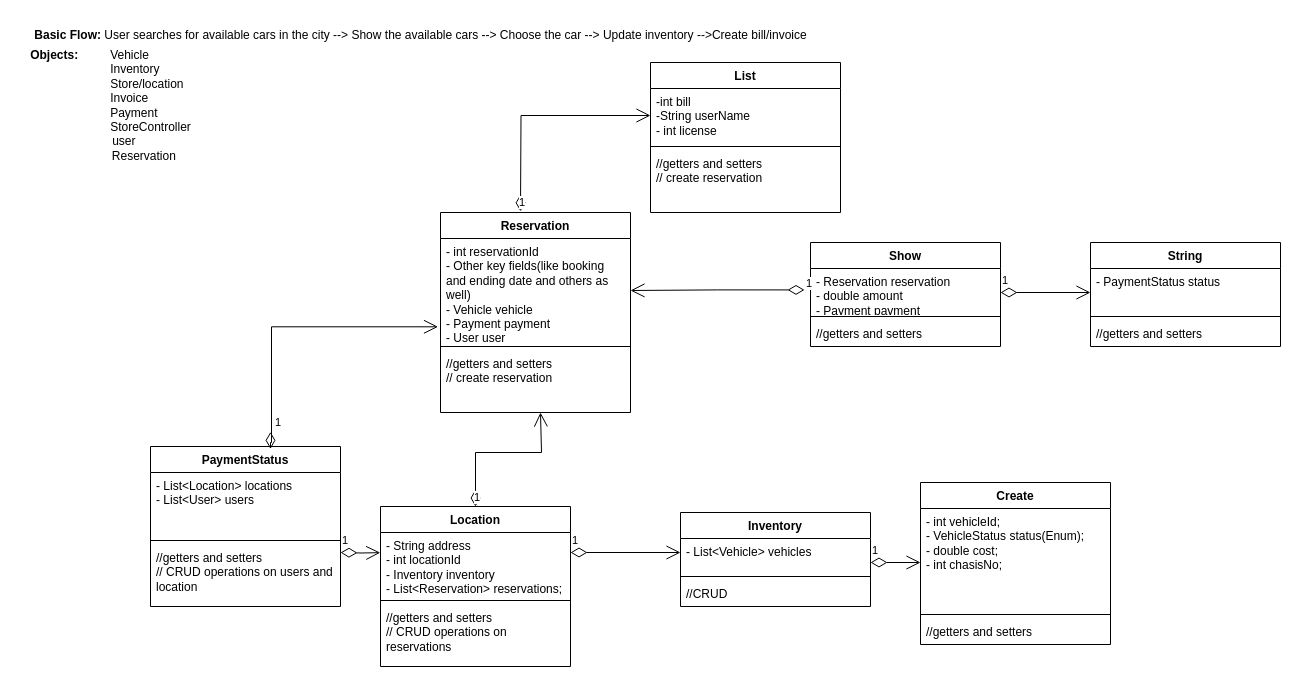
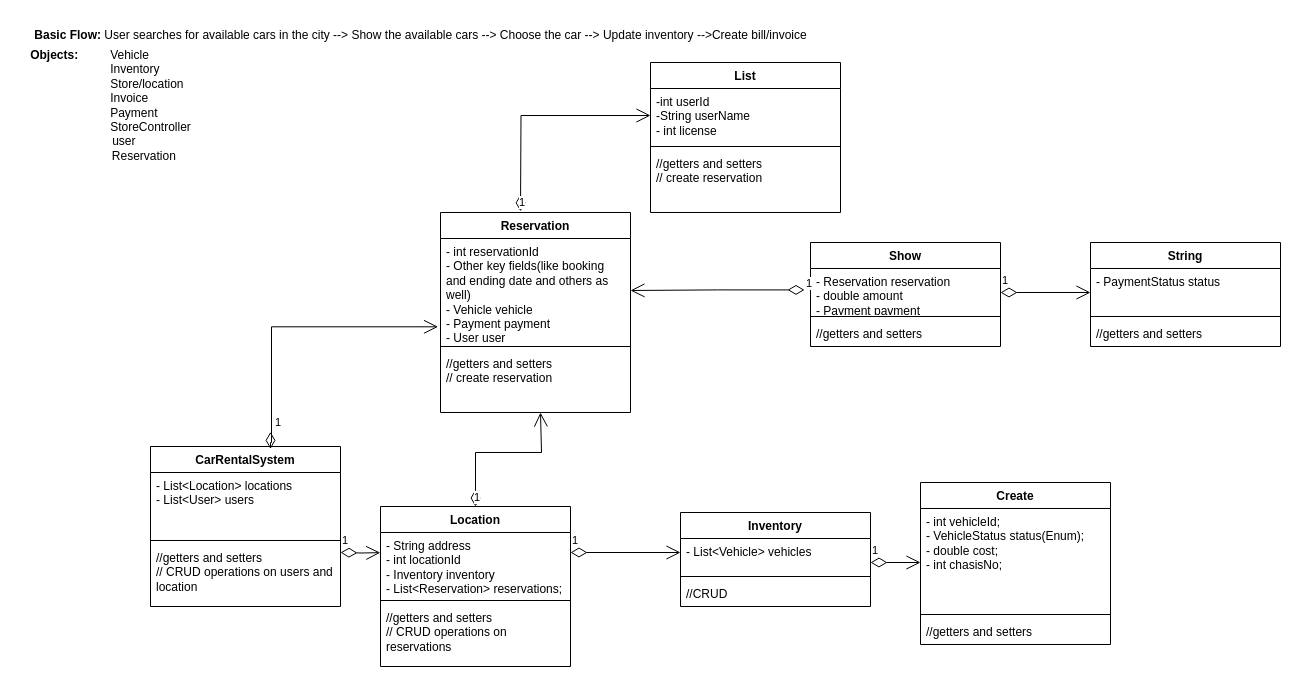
  <mxCell id="0" />
  <mxCell id="1" parent="0" />
  <mxCell id="2" value="&lt;b&gt;Basic Flow: &lt;/b&gt;User searches for available cars in the city --&amp;gt; Show the available cars --&amp;gt; Choose the car --&amp;gt; Update inventory --&amp;gt;Create bill/invoice" style="text;html=1;align=center;verticalAlign=middle;resizable=0;points=[];autosize=1;strokeColor=none;fillColor=none;" vertex="1" parent="1"><mxGeometry x="20" y="20" width="800" height="30" as="geometry" /></mxCell>
  <mxCell id="3" value="&lt;div style=&quot;text-align: left;&quot;&gt;&lt;b&gt;Objects:&amp;nbsp;&lt;/b&gt;&lt;span style=&quot;white-space: pre;&quot;&gt;&lt;b&gt;&#09; &lt;/b&gt;&lt;b&gt;&#09;&lt;/b&gt;Vehicle&lt;/span&gt;&lt;/div&gt;&lt;blockquote style=&quot;margin: 0px 0px 0px 40px; border: medium; padding: 0px;&quot;&gt;&lt;blockquote style=&quot;margin: 0px 0px 0px 40px; border: medium; padding: 0px;&quot;&gt;&lt;div style=&quot;text-align: left;&quot;&gt;&lt;span style=&quot;white-space-collapse: preserve;&quot;&gt;Inventory&lt;/span&gt;&lt;/div&gt;&lt;/blockquote&gt;&lt;blockquote style=&quot;margin: 0px 0px 0px 40px; border: medium; padding: 0px;&quot;&gt;&lt;div style=&quot;text-align: left;&quot;&gt;&lt;span style=&quot;white-space-collapse: preserve;&quot;&gt;Store/location&lt;/span&gt;&lt;/div&gt;&lt;/blockquote&gt;&lt;blockquote style=&quot;margin: 0px 0px 0px 40px; border: medium; padding: 0px;&quot;&gt;&lt;div style=&quot;text-align: left;&quot;&gt;&lt;span style=&quot;white-space-collapse: preserve;&quot;&gt;Invoice&lt;/span&gt;&lt;/div&gt;&lt;/blockquote&gt;&lt;blockquote style=&quot;margin: 0px 0px 0px 40px; border: medium; padding: 0px;&quot;&gt;&lt;div style=&quot;text-align: left;&quot;&gt;&lt;span style=&quot;white-space-collapse: preserve;&quot;&gt;Payment&lt;/span&gt;&lt;/div&gt;&lt;/blockquote&gt;&lt;/blockquote&gt;&lt;div&gt;&lt;span style=&quot;white-space-collapse: preserve;&quot;&gt;&amp;nbsp;&lt;span style=&quot;white-space: pre;&quot;&gt;&#09;&lt;/span&gt;&lt;span style=&quot;white-space: pre;&quot;&gt;&#09;&lt;/span&gt;&lt;span style=&quot;white-space: pre;&quot;&gt;&#09;&lt;/span&gt;StoreController&lt;/span&gt;&lt;/div&gt;&lt;div&gt;&lt;span style=&quot;white-space-collapse: preserve;&quot;&gt;&lt;span style=&quot;white-space: pre;&quot;&gt;&#09;&lt;/span&gt;user&lt;/span&gt;&lt;/div&gt;&lt;div&gt;&lt;span style=&quot;white-space-collapse: preserve;&quot;&gt;&lt;span style=&quot;white-space: pre;&quot;&gt;&#09;&lt;/span&gt;&lt;span style=&quot;white-space: pre;&quot;&gt;&#09;    &lt;/span&gt;Reservation&lt;/span&gt;&lt;/div&gt;" style="text;html=1;align=center;verticalAlign=middle;resizable=0;points=[];autosize=1;strokeColor=none;fillColor=none;" vertex="1" parent="1"><mxGeometry x="20" y="40" width="180" height="130" as="geometry" /></mxCell>
  <mxCell id="4" value="Create" style="swimlane;fontStyle=1;align=center;verticalAlign=top;childLayout=stackLayout;horizontal=1;startSize=26;horizontalStack=0;resizeParent=1;resizeParentMax=0;resizeLast=0;collapsible=1;marginBottom=0;whiteSpace=wrap;html=1;" vertex="1" parent="1"><mxGeometry x="920" y="482" width="190" height="162" as="geometry" /></mxCell>
  <mxCell id="5" value="- int vehicleId;&lt;div&gt;- VehicleStatus status(Enum);&lt;/div&gt;&lt;div&gt;- double cost;&lt;/div&gt;&lt;div&gt;- int chasisNo;&lt;/div&gt;" style="text;strokeColor=none;fillColor=none;align=left;verticalAlign=top;spacingLeft=4;spacingRight=4;overflow=hidden;rotatable=0;points=[[0,0.5],[1,0.5]];portConstraint=eastwest;whiteSpace=wrap;html=1;" vertex="1" parent="4"><mxGeometry y="26" width="190" height="102" as="geometry" /></mxCell>
  <mxCell id="6" value="" style="line;strokeWidth=1;fillColor=none;align=left;verticalAlign=middle;spacingTop=-1;spacingLeft=3;spacingRight=3;rotatable=0;labelPosition=right;points=[];portConstraint=eastwest;strokeColor=inherit;" vertex="1" parent="4"><mxGeometry y="128" width="190" height="8" as="geometry" /></mxCell>
  <mxCell id="7" value="//getters and setters" style="text;strokeColor=none;fillColor=none;align=left;verticalAlign=top;spacingLeft=4;spacingRight=4;overflow=hidden;rotatable=0;points=[[0,0.5],[1,0.5]];portConstraint=eastwest;whiteSpace=wrap;html=1;" vertex="1" parent="4"><mxGeometry y="136" width="190" height="26" as="geometry" /></mxCell>
  <mxCell id="8" value="Inventory" style="swimlane;fontStyle=1;align=center;verticalAlign=top;childLayout=stackLayout;horizontal=1;startSize=26;horizontalStack=0;resizeParent=1;resizeParentMax=0;resizeLast=0;collapsible=1;marginBottom=0;whiteSpace=wrap;html=1;" vertex="1" parent="1"><mxGeometry x="680" y="512" width="190" height="94" as="geometry" /></mxCell>
  <mxCell id="9" value="- List&amp;lt;Vehicle&amp;gt; vehicles" style="text;strokeColor=none;fillColor=none;align=left;verticalAlign=top;spacingLeft=4;spacingRight=4;overflow=hidden;rotatable=0;points=[[0,0.5],[1,0.5]];portConstraint=eastwest;whiteSpace=wrap;html=1;" vertex="1" parent="8"><mxGeometry y="26" width="190" height="34" as="geometry" /></mxCell>
  <mxCell id="10" value="" style="line;strokeWidth=1;fillColor=none;align=left;verticalAlign=middle;spacingTop=-1;spacingLeft=3;spacingRight=3;rotatable=0;labelPosition=right;points=[];portConstraint=eastwest;strokeColor=inherit;" vertex="1" parent="8"><mxGeometry y="60" width="190" height="8" as="geometry" /></mxCell>
  <mxCell id="11" value="//CRUD" style="text;strokeColor=none;fillColor=none;align=left;verticalAlign=top;spacingLeft=4;spacingRight=4;overflow=hidden;rotatable=0;points=[[0,0.5],[1,0.5]];portConstraint=eastwest;whiteSpace=wrap;html=1;" vertex="1" parent="8"><mxGeometry y="68" width="190" height="26" as="geometry" /></mxCell>
  <mxCell id="12" value="1" style="endArrow=open;html=1;endSize=12;startArrow=diamondThin;startSize=14;startFill=0;edgeStyle=orthogonalEdgeStyle;align=left;verticalAlign=bottom;rounded=0;" edge="1" parent="1"><mxGeometry x="-1" y="3" relative="1" as="geometry"><mxPoint x="870" y="562" as="sourcePoint" /><mxPoint x="920" y="562" as="targetPoint" /></mxGeometry></mxCell>
  <mxCell id="13" value="Location" style="swimlane;fontStyle=1;align=center;verticalAlign=top;childLayout=stackLayout;horizontal=1;startSize=26;horizontalStack=0;resizeParent=1;resizeParentMax=0;resizeLast=0;collapsible=1;marginBottom=0;whiteSpace=wrap;html=1;" vertex="1" parent="1"><mxGeometry y="506" width="190" height="160" as="geometry" x="380" /></mxCell>
  <mxCell id="14" value="1" style="endArrow=open;html=1;endSize=12;startArrow=diamondThin;startSize=14;startFill=0;edgeStyle=orthogonalEdgeStyle;align=left;verticalAlign=bottom;rounded=0;entryX=-0.001;entryY=0.315;entryDx=0;entryDy=0;entryPerimeter=0;" edge="1" parent="13" target="15"><mxGeometry x="-1" y="3" relative="1" as="geometry"><mxPoint x="-40" y="46" as="sourcePoint" /><mxPoint x="120" y="46" as="targetPoint" /></mxGeometry></mxCell>
  <mxCell id="15" value="- String address&lt;div&gt;- int locationId&lt;/div&gt;&lt;div&gt;- Inventory inventory&lt;/div&gt;&lt;div&gt;- List&amp;lt;Reservation&amp;gt; reservations;&lt;/div&gt;" style="text;strokeColor=none;fillColor=none;align=left;verticalAlign=top;spacingLeft=4;spacingRight=4;overflow=hidden;rotatable=0;points=[[0,0.5],[1,0.5]];portConstraint=eastwest;whiteSpace=wrap;html=1;" vertex="1" parent="13"><mxGeometry y="26" width="190" height="64" as="geometry" /></mxCell>
  <mxCell id="16" value="" style="line;strokeWidth=1;fillColor=none;align=left;verticalAlign=middle;spacingTop=-1;spacingLeft=3;spacingRight=3;rotatable=0;labelPosition=right;points=[];portConstraint=eastwest;strokeColor=inherit;" vertex="1" parent="13"><mxGeometry y="90" width="190" height="8" as="geometry" /></mxCell>
  <mxCell id="17" value="//getters and setters&lt;div&gt;// CRUD operations on reservations&lt;/div&gt;" style="text;strokeColor=none;fillColor=none;align=left;verticalAlign=top;spacingLeft=4;spacingRight=4;overflow=hidden;rotatable=0;points=[[0,0.5],[1,0.5]];portConstraint=eastwest;whiteSpace=wrap;html=1;" vertex="1" parent="13"><mxGeometry y="98" width="190" height="62" as="geometry" /></mxCell>
  <mxCell id="18" value="1" style="endArrow=open;html=1;endSize=12;startArrow=diamondThin;startSize=14;startFill=0;edgeStyle=orthogonalEdgeStyle;align=left;verticalAlign=bottom;rounded=0;" edge="1" parent="1"><mxGeometry x="-1" y="3" relative="1" as="geometry"><mxPoint x="570" y="552" as="sourcePoint" /><mxPoint x="680" y="552" as="targetPoint" /></mxGeometry></mxCell>
  <mxCell id="19" value="Reservation" style="swimlane;fontStyle=1;align=center;verticalAlign=top;childLayout=stackLayout;horizontal=1;startSize=26;horizontalStack=0;resizeParent=1;resizeParentMax=0;resizeLast=0;collapsible=1;marginBottom=0;whiteSpace=wrap;html=1;" vertex="1" parent="1"><mxGeometry x="440" y="212" width="190" height="200" as="geometry" /></mxCell>
  <mxCell id="20" value="- int reservationId&lt;div&gt;- Other key fields(like booking and ending date and others as well)&lt;/div&gt;&lt;div&gt;- Vehicle vehicle&lt;/div&gt;&lt;div&gt;- Payment payment&lt;/div&gt;&lt;div&gt;- User user&lt;/div&gt;" style="text;strokeColor=none;fillColor=none;align=left;verticalAlign=top;spacingLeft=4;spacingRight=4;overflow=hidden;rotatable=0;points=[[0,0.5],[1,0.5]];portConstraint=eastwest;whiteSpace=wrap;html=1;" vertex="1" parent="19"><mxGeometry y="26" width="190" height="104" as="geometry" /></mxCell>
  <mxCell id="21" value="" style="line;strokeWidth=1;fillColor=none;align=left;verticalAlign=middle;spacingTop=-1;spacingLeft=3;spacingRight=3;rotatable=0;labelPosition=right;points=[];portConstraint=eastwest;strokeColor=inherit;" vertex="1" parent="19"><mxGeometry y="130" width="190" height="8" as="geometry" /></mxCell>
  <mxCell id="22" value="//getters and setters&lt;div&gt;// create reservation&lt;/div&gt;" style="text;strokeColor=none;fillColor=none;align=left;verticalAlign=top;spacingLeft=4;spacingRight=4;overflow=hidden;rotatable=0;points=[[0,0.5],[1,0.5]];portConstraint=eastwest;whiteSpace=wrap;html=1;" vertex="1" parent="19"><mxGeometry y="138" width="190" height="62" as="geometry" /></mxCell>
  <mxCell id="23" value="1" style="endArrow=open;html=1;endSize=12;startArrow=diamondThin;startSize=14;startFill=0;edgeStyle=orthogonalEdgeStyle;align=left;verticalAlign=bottom;rounded=0;" edge="1" parent="1" source="13"><mxGeometry x="-1" y="3" relative="1" as="geometry"><mxPoint x="650" y="452" as="sourcePoint" /><mxPoint x="540" y="412" as="targetPoint" /><Array as="points"><mxPoint x="475" y="452" /><mxPoint x="541" y="452" /><mxPoint x="541" y="412" /></Array><mxPoint as="offset" /></mxGeometry></mxCell>
- <mxCell id="24" value="PaymentStatus" style="swimlane;fontStyle=1;align=center;verticalAlign=top;childLayout=stackLayout;horizontal=1;startSize=26;horizontalStack=0;resizeParent=1;resizeParentMax=0;resizeLast=0;collapsible=1;marginBottom=0;whiteSpace=wrap;html=1;" vertex="1" parent="1"><mxGeometry x="150" y="446" width="190" height="160" as="geometry" /></mxCell>
+ <mxCell id="24" value="CarRentalSystem" style="swimlane;fontStyle=1;align=center;verticalAlign=top;childLayout=stackLayout;horizontal=1;startSize=26;horizontalStack=0;resizeParent=1;resizeParentMax=0;resizeLast=0;collapsible=1;marginBottom=0;whiteSpace=wrap;html=1;" vertex="1" parent="1"><mxGeometry x="150" y="446" width="190" height="160" as="geometry" /></mxCell>
  <mxCell id="25" value="- List&amp;lt;Location&amp;gt; locations&lt;div&gt;- List&amp;lt;User&amp;gt; users&lt;/div&gt;" style="text;strokeColor=none;fillColor=none;align=left;verticalAlign=top;spacingLeft=4;spacingRight=4;overflow=hidden;rotatable=0;points=[[0,0.5],[1,0.5]];portConstraint=eastwest;whiteSpace=wrap;html=1;" vertex="1" parent="24"><mxGeometry y="26" width="190" height="64" as="geometry" /></mxCell>
  <mxCell id="26" value="" style="line;strokeWidth=1;fillColor=none;align=left;verticalAlign=middle;spacingTop=-1;spacingLeft=3;spacingRight=3;rotatable=0;labelPosition=right;points=[];portConstraint=eastwest;strokeColor=inherit;" vertex="1" parent="24"><mxGeometry y="90" width="190" height="8" as="geometry" /></mxCell>
  <mxCell id="27" value="//getters and setters&lt;div&gt;// CRUD operations on users and location&lt;/div&gt;" style="text;strokeColor=none;fillColor=none;align=left;verticalAlign=top;spacingLeft=4;spacingRight=4;overflow=hidden;rotatable=0;points=[[0,0.5],[1,0.5]];portConstraint=eastwest;whiteSpace=wrap;html=1;" vertex="1" parent="24"><mxGeometry y="98" width="190" height="62" as="geometry" /></mxCell>
  <mxCell id="28" value="1" style="endArrow=open;html=1;endSize=12;startArrow=diamondThin;startSize=14;startFill=0;edgeStyle=orthogonalEdgeStyle;align=left;verticalAlign=bottom;rounded=0;entryX=-0.013;entryY=0.849;entryDx=0;entryDy=0;entryPerimeter=0;" edge="1" parent="1" target="20"><mxGeometry x="-1" y="3" relative="1" as="geometry"><mxPoint x="270" y="431.41" as="sourcePoint" /><mxPoint y="431.41" as="targetPoint" x="380" /><Array as="points"><mxPoint x="270" y="442" /><mxPoint x="271" y="326" /></Array></mxGeometry></mxCell>
  <mxCell id="29" value="Show" style="swimlane;fontStyle=1;align=center;verticalAlign=top;childLayout=stackLayout;horizontal=1;startSize=26;horizontalStack=0;resizeParent=1;resizeParentMax=0;resizeLast=0;collapsible=1;marginBottom=0;whiteSpace=wrap;html=1;" vertex="1" parent="1"><mxGeometry x="810" y="242" width="190" height="104" as="geometry" /></mxCell>
  <mxCell id="30" value="- Reservation reservation&lt;div&gt;- double amount&lt;/div&gt;&lt;div&gt;- Payment payment&lt;/div&gt;" style="text;strokeColor=none;fillColor=none;align=left;verticalAlign=top;spacingLeft=4;spacingRight=4;overflow=hidden;rotatable=0;points=[[0,0.5],[1,0.5]];portConstraint=eastwest;whiteSpace=wrap;html=1;" vertex="1" parent="29"><mxGeometry y="26" width="190" height="44" as="geometry" /></mxCell>
  <mxCell id="31" value="1" style="endArrow=open;html=1;endSize=12;startArrow=diamondThin;startSize=14;startFill=0;edgeStyle=orthogonalEdgeStyle;align=left;verticalAlign=bottom;rounded=0;entryX=1;entryY=0.5;entryDx=0;entryDy=0;" edge="1" parent="29" target="20"><mxGeometry x="-1" y="3" relative="1" as="geometry"><mxPoint x="-6" y="47.41" as="sourcePoint" /><mxPoint x="154" y="47.41" as="targetPoint" /><Array as="points"><mxPoint x="-93" y="47" /></Array></mxGeometry></mxCell>
  <mxCell id="32" value="" style="line;strokeWidth=1;fillColor=none;align=left;verticalAlign=middle;spacingTop=-1;spacingLeft=3;spacingRight=3;rotatable=0;labelPosition=right;points=[];portConstraint=eastwest;strokeColor=inherit;" vertex="1" parent="29"><mxGeometry y="70" width="190" height="8" as="geometry" /></mxCell>
  <mxCell id="33" value="//getters and setters" style="text;strokeColor=none;fillColor=none;align=left;verticalAlign=top;spacingLeft=4;spacingRight=4;overflow=hidden;rotatable=0;points=[[0,0.5],[1,0.5]];portConstraint=eastwest;whiteSpace=wrap;html=1;" vertex="1" parent="29"><mxGeometry y="78" width="190" height="26" as="geometry" /></mxCell>
  <mxCell id="34" value="String" style="swimlane;fontStyle=1;align=center;verticalAlign=top;childLayout=stackLayout;horizontal=1;startSize=26;horizontalStack=0;resizeParent=1;resizeParentMax=0;resizeLast=0;collapsible=1;marginBottom=0;whiteSpace=wrap;html=1;" vertex="1" parent="1"><mxGeometry x="1090" y="242" width="190" height="104" as="geometry" /></mxCell>
  <mxCell id="35" value="- PaymentStatus status" style="text;strokeColor=none;fillColor=none;align=left;verticalAlign=top;spacingLeft=4;spacingRight=4;overflow=hidden;rotatable=0;points=[[0,0.5],[1,0.5]];portConstraint=eastwest;whiteSpace=wrap;html=1;" vertex="1" parent="34"><mxGeometry y="26" width="190" height="44" as="geometry" /></mxCell>
  <mxCell id="36" value="" style="line;strokeWidth=1;fillColor=none;align=left;verticalAlign=middle;spacingTop=-1;spacingLeft=3;spacingRight=3;rotatable=0;labelPosition=right;points=[];portConstraint=eastwest;strokeColor=inherit;" vertex="1" parent="34"><mxGeometry y="70" width="190" height="8" as="geometry" /></mxCell>
  <mxCell id="37" value="//getters and setters" style="text;strokeColor=none;fillColor=none;align=left;verticalAlign=top;spacingLeft=4;spacingRight=4;overflow=hidden;rotatable=0;points=[[0,0.5],[1,0.5]];portConstraint=eastwest;whiteSpace=wrap;html=1;" vertex="1" parent="34"><mxGeometry y="78" width="190" height="26" as="geometry" /></mxCell>
  <mxCell id="38" value="1" style="endArrow=open;html=1;endSize=12;startArrow=diamondThin;startSize=14;startFill=0;edgeStyle=orthogonalEdgeStyle;align=left;verticalAlign=bottom;rounded=0;" edge="1" parent="1"><mxGeometry x="-1" y="3" relative="1" as="geometry"><mxPoint x="1000" y="292" as="sourcePoint" /><mxPoint x="1090" y="292" as="targetPoint" /></mxGeometry></mxCell>
  <mxCell id="39" value="List" style="swimlane;fontStyle=1;align=center;verticalAlign=top;childLayout=stackLayout;horizontal=1;startSize=26;horizontalStack=0;resizeParent=1;resizeParentMax=0;resizeLast=0;collapsible=1;marginBottom=0;whiteSpace=wrap;html=1;" vertex="1" parent="1"><mxGeometry x="650" y="62" width="190" height="150" as="geometry" /></mxCell>
- <mxCell id="40" value="-int bill&lt;div&gt;-String userName&lt;/div&gt;&lt;div&gt;- int license&lt;/div&gt;" style="text;strokeColor=none;fillColor=none;align=left;verticalAlign=top;spacingLeft=4;spacingRight=4;overflow=hidden;rotatable=0;points=[[0,0.5],[1,0.5]];portConstraint=eastwest;whiteSpace=wrap;html=1;" vertex="1" parent="39"><mxGeometry y="26" width="190" height="54" as="geometry" /></mxCell>
+ <mxCell id="40" value="-int userId&lt;div&gt;-String userName&lt;/div&gt;&lt;div&gt;- int license&lt;/div&gt;" style="text;strokeColor=none;fillColor=none;align=left;verticalAlign=top;spacingLeft=4;spacingRight=4;overflow=hidden;rotatable=0;points=[[0,0.5],[1,0.5]];portConstraint=eastwest;whiteSpace=wrap;html=1;" vertex="1" parent="39"><mxGeometry y="26" width="190" height="54" as="geometry" /></mxCell>
  <mxCell id="41" value="" style="line;strokeWidth=1;fillColor=none;align=left;verticalAlign=middle;spacingTop=-1;spacingLeft=3;spacingRight=3;rotatable=0;labelPosition=right;points=[];portConstraint=eastwest;strokeColor=inherit;" vertex="1" parent="39"><mxGeometry y="80" width="190" height="8" as="geometry" /></mxCell>
  <mxCell id="42" value="//getters and setters&lt;div&gt;// create reservation&lt;/div&gt;" style="text;strokeColor=none;fillColor=none;align=left;verticalAlign=top;spacingLeft=4;spacingRight=4;overflow=hidden;rotatable=0;points=[[0,0.5],[1,0.5]];portConstraint=eastwest;whiteSpace=wrap;html=1;" vertex="1" parent="39"><mxGeometry y="88" width="190" height="62" as="geometry" /></mxCell>
  <mxCell id="43" value="1" style="endArrow=open;html=1;endSize=12;startArrow=diamondThin;startSize=14;startFill=0;edgeStyle=orthogonalEdgeStyle;align=left;verticalAlign=bottom;rounded=0;" edge="1" parent="1" target="40"><mxGeometry x="-1" y="3" relative="1" as="geometry"><mxPoint x="520" y="210.82" as="sourcePoint" /><mxPoint x="680" y="210.82" as="targetPoint" /></mxGeometry></mxCell>
